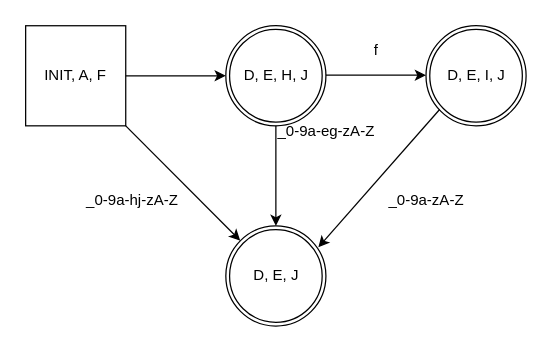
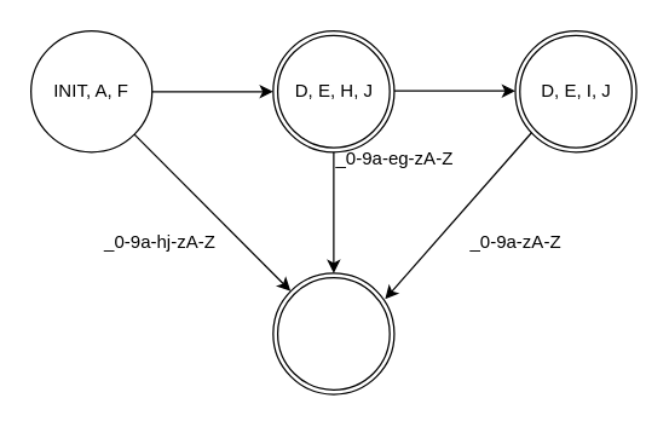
  <mxCell id="0" />
  <mxCell id="1" parent="0" />
- <mxCell id="2" value="INIT, A, F" style="whiteSpace=wrap;html=1;aspect=fixed;rounded=0;" vertex="1" parent="1"><mxGeometry x="20" y="20" width="80" height="80" as="geometry" /></mxCell>
+ <mxCell id="2" value="INIT, A, F" style="ellipse;whiteSpace=wrap;html=1;aspect=fixed;" vertex="1" parent="1"><mxGeometry x="20" y="20" width="80" height="80" as="geometry" /></mxCell>
  <mxCell id="3" value="" style="endArrow=classic;html=1;rounded=0;exitX=1;exitY=0.5;exitDx=0;exitDy=0;" edge="1" parent="1" source="2"><mxGeometry width="50" height="50" relative="1" as="geometry"><mxPoint x="130" y="20" as="sourcePoint" /><mxPoint x="180" y="60" as="targetPoint" /></mxGeometry></mxCell>
  <mxCell id="4" value="" style="verticalLabelPosition=bottom;verticalAlign=top;html=1;shape=mxgraph.basic.donut;dx=3;" vertex="1" parent="1"><mxGeometry x="180" y="20" width="80" height="80" as="geometry" /></mxCell>
  <mxCell id="5" value="D, E, H, J" style="text;html=1;align=center;verticalAlign=middle;resizable=0;points=[];autosize=1;strokeColor=none;fillColor=none;" vertex="1" parent="1"><mxGeometry x="185" y="45" width="70" height="30" as="geometry" /></mxCell>
  <mxCell id="6" value="" style="verticalLabelPosition=bottom;verticalAlign=top;html=1;shape=mxgraph.basic.donut;dx=3;" vertex="1" parent="1"><mxGeometry x="340" y="20" width="80" height="80" as="geometry" /></mxCell>
  <mxCell id="7" value="" style="verticalLabelPosition=bottom;verticalAlign=top;html=1;shape=mxgraph.basic.donut;dx=3;" vertex="1" parent="1"><mxGeometry x="180" y="180" width="80" height="80" as="geometry" /></mxCell>
  <mxCell id="8" value="" style="endArrow=classic;html=1;rounded=0;exitX=1;exitY=0.5;exitDx=0;exitDy=0;" edge="1" parent="1"><mxGeometry width="50" height="50" relative="1" as="geometry"><mxPoint x="260" y="59.5" as="sourcePoint" /><mxPoint x="340" y="59.5" as="targetPoint" /></mxGeometry></mxCell>
- <mxCell id="9" value="f" style="text;html=1;align=center;verticalAlign=middle;resizable=0;points=[];autosize=1;strokeColor=none;fillColor=none;" vertex="1" parent="1"><mxGeometry x="285" y="25" width="30" height="30" as="geometry" /></mxCell>
  <mxCell id="10" value="" style="endArrow=classic;html=1;rounded=0;exitX=1;exitY=1;exitDx=0;exitDy=0;entryX=0.144;entryY=0.147;entryDx=0;entryDy=0;entryPerimeter=0;" edge="1" parent="1" source="2" target="7"><mxGeometry width="50" height="50" relative="1" as="geometry"><mxPoint x="280" y="140" as="sourcePoint" /><mxPoint x="330" y="90" as="targetPoint" /></mxGeometry></mxCell>
  <mxCell id="11" value="_0-9a-hj-zA-Z" style="text;html=1;align=center;verticalAlign=middle;resizable=0;points=[];autosize=1;strokeColor=none;fillColor=none;" vertex="1" parent="1"><mxGeometry x="55" y="145" width="100" height="30" as="geometry" /></mxCell>
  <mxCell id="12" value="" style="endArrow=classic;html=1;rounded=0;" edge="1" parent="1"><mxGeometry width="50" height="50" relative="1" as="geometry"><mxPoint x="220" y="100" as="sourcePoint" /><mxPoint x="220" y="180" as="targetPoint" /></mxGeometry></mxCell>
  <mxCell id="13" value="_0-9a-eg-zA-Z" style="text;html=1;align=center;verticalAlign=middle;resizable=0;points=[];autosize=1;strokeColor=none;fillColor=none;" vertex="1" parent="1"><mxGeometry x="210" y="90" width="100" height="30" as="geometry" /></mxCell>
  <mxCell id="14" value="" style="endArrow=classic;html=1;rounded=0;entryX=0.924;entryY=0.214;entryDx=0;entryDy=0;entryPerimeter=0;exitX=0.136;exitY=0.837;exitDx=0;exitDy=0;exitPerimeter=0;" edge="1" parent="1" source="6" target="7"><mxGeometry width="50" height="50" relative="1" as="geometry"><mxPoint x="350" y="90" as="sourcePoint" /><mxPoint x="320" y="90" as="targetPoint" /></mxGeometry></mxCell>
  <mxCell id="15" value="D, E, I, J" style="text;html=1;align=center;verticalAlign=middle;resizable=0;points=[];autosize=1;strokeColor=none;fillColor=none;" vertex="1" parent="1"><mxGeometry x="345" y="45" width="70" height="30" as="geometry" /></mxCell>
- <mxCell id="16" value="D, E, J" style="text;html=1;align=center;verticalAlign=middle;resizable=0;points=[];autosize=1;strokeColor=none;fillColor=none;" vertex="1" parent="1"><mxGeometry x="190" y="205" width="60" height="30" as="geometry" /></mxCell>
  <mxCell id="17" value="_0-9a-zA-Z" style="text;html=1;align=center;verticalAlign=middle;resizable=0;points=[];autosize=1;strokeColor=none;fillColor=none;" vertex="1" parent="1"><mxGeometry x="300" y="145" width="80" height="30" as="geometry" /></mxCell>
